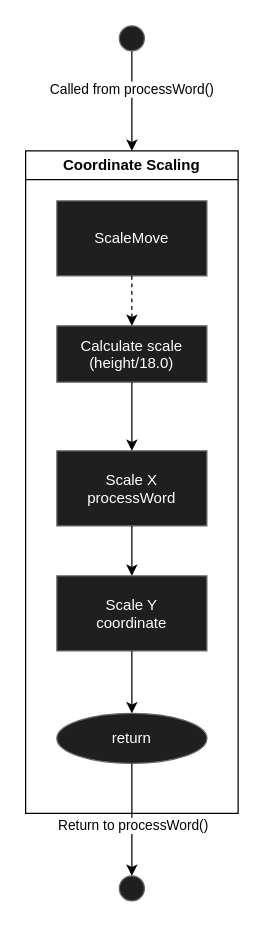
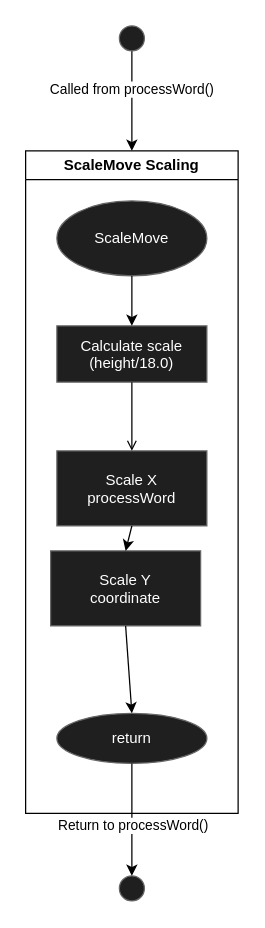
  <mxCell id="0" />
  <mxCell id="1" parent="0" />
- <mxCell id="2" value="Coordinate Scaling" style="swimlane;whiteSpace=wrap;html=1;startSize=23;" vertex="1" parent="1"><mxGeometry x="20" y="120" width="170" height="530" as="geometry"><mxRectangle x="60" y="40" width="140" height="30" as="alternateBounds" /></mxGeometry></mxCell>
- <mxCell id="3" value="ScaleMove" style="whiteSpace=wrap;html=1;fillColor=#1f1f1f;strokeColor=#666666;fontColor=#FFFFFF;rounded=0;" parent="2" vertex="1"><mxGeometry x="25" y="40" width="120" height="60" as="geometry" /></mxCell>
+ <mxCell id="2" value="ScaleMove Scaling" style="swimlane;whiteSpace=wrap;html=1;startSize=23;" vertex="1" parent="1"><mxGeometry x="20" y="120" width="170" height="530" as="geometry"><mxRectangle x="60" y="40" width="140" height="30" as="alternateBounds" /></mxGeometry></mxCell>
+ <mxCell id="3" value="ScaleMove" style="ellipse;whiteSpace=wrap;html=1;fillColor=#1f1f1f;strokeColor=#666666;fontColor=#FFFFFF;" parent="2" vertex="1"><mxGeometry x="25" y="40" width="120" height="60" as="geometry" /></mxCell>
  <mxCell id="4" value="Calculate scale&#10;(height/18.0)" style="rounded=0;fillColor=#1f1f1f;strokeColor=#666666;fontColor=#FFFFFF;" parent="2" vertex="1"><mxGeometry x="25" y="140" width="120" height="45" as="geometry" /></mxCell>
  <mxCell id="5" value="Scale X&#10;processWord" style="rounded=0;fillColor=#1f1f1f;strokeColor=#666666;fontColor=#FFFFFF;" parent="2" vertex="1"><mxGeometry x="25" y="240" width="120" height="60" as="geometry" /></mxCell>
- <mxCell id="6" value="Scale Y&#10;coordinate" style="rounded=0;fillColor=#1f1f1f;strokeColor=#666666;fontColor=#FFFFFF;" parent="2" vertex="1"><mxGeometry x="25" y="340" width="120" height="60" as="geometry" /></mxCell>
+ <mxCell id="6" value="Scale Y&#10;coordinate" style="rounded=0;fillColor=#1f1f1f;strokeColor=#666666;fontColor=#FFFFFF;" parent="2" vertex="1"><mxGeometry x="20" y="320" width="120" height="60" as="geometry" /></mxCell>
  <mxCell id="7" value="return" style="ellipse;whiteSpace=wrap;html=1;fillColor=#1f1f1f;strokeColor=#666666;fontColor=#FFFFFF;" parent="2" vertex="1"><mxGeometry x="25" y="450" width="120" height="40" as="geometry" /></mxCell>
- <mxCell id="8" value="" style="endArrow=classic;html=1;exitX=0.5;exitY=1;entryX=0.5;entryY=0;fontColor=#FFFFFF;dashed=1;" parent="2" source="3" target="4" edge="1"><mxGeometry width="50" height="50" relative="1" as="geometry" /></mxCell>
- <mxCell id="9" value="" style="endArrow=classic;html=1;exitX=0.5;exitY=1;entryX=0.5;entryY=0;fontColor=#FFFFFF;" parent="2" source="4" target="5" edge="1"><mxGeometry width="50" height="50" relative="1" as="geometry" /></mxCell>
+ <mxCell id="8" value="" style="endArrow=classic;html=1;exitX=0.5;exitY=1;entryX=0.5;entryY=0;fontColor=#FFFFFF;" parent="2" source="3" target="4" edge="1"><mxGeometry width="50" height="50" relative="1" as="geometry" /></mxCell>
+ <mxCell id="9" value="" style="endArrow=open;html=1;exitX=0.5;exitY=1;entryX=0.5;entryY=0;fontColor=#FFFFFF;" parent="2" source="4" target="5" edge="1"><mxGeometry width="50" height="50" relative="1" as="geometry" /></mxCell>
  <mxCell id="10" value="" style="endArrow=classic;html=1;exitX=0.5;exitY=1;entryX=0.5;entryY=0;fontColor=#FFFFFF;" parent="2" source="5" target="6" edge="1"><mxGeometry width="50" height="50" relative="1" as="geometry" /></mxCell>
  <mxCell id="11" value="" style="endArrow=classic;html=1;exitX=0.5;exitY=1;entryX=0.5;entryY=0;fontColor=#FFFFFF;entryDx=0;entryDy=0;" parent="2" source="6" target="7" edge="1"><mxGeometry width="50" height="50" relative="1" as="geometry"><mxPoint x="85.0" y="440" as="targetPoint" /></mxGeometry></mxCell>
  <mxCell id="12" style="edgeStyle=orthogonalEdgeStyle;rounded=0;orthogonalLoop=1;jettySize=auto;html=1;exitX=0.5;exitY=1;exitDx=0;exitDy=0;entryX=0.5;entryY=0;entryDx=0;entryDy=0;" edge="1" parent="1" source="14" target="2"><mxGeometry relative="1" as="geometry" /></mxCell>
  <mxCell id="13" value="Called from processWord()" style="edgeLabel;html=1;align=center;verticalAlign=middle;resizable=0;points=[];" vertex="1" connectable="0" parent="12"><mxGeometry x="-0.241" y="-1" relative="1" as="geometry"><mxPoint as="offset" /></mxGeometry></mxCell>
  <mxCell id="14" value="" style="ellipse;whiteSpace=wrap;html=1;fillColor=#1f1f1f;strokeColor=#666666;fontColor=#FFFFFF;" vertex="1" parent="1"><mxGeometry x="95" y="20" width="20" height="20" as="geometry" /></mxCell>
  <mxCell id="15" value="" style="ellipse;whiteSpace=wrap;html=1;fillColor=#1f1f1f;strokeColor=#666666;fontColor=#FFFFFF;" vertex="1" parent="1"><mxGeometry x="95" y="700" width="20" height="20" as="geometry" /></mxCell>
  <mxCell id="16" value="" style="edgeStyle=orthogonalEdgeStyle;rounded=0;orthogonalLoop=1;jettySize=auto;html=1;exitX=0.5;exitY=1;exitDx=0;exitDy=0;" edge="1" parent="1" source="7" target="15"><mxGeometry relative="1" as="geometry"><mxPoint x="205.2" y="830" as="targetPoint" /><mxPoint x="205" y="750" as="sourcePoint" /></mxGeometry></mxCell>
  <mxCell id="17" value="Return to processWord()" style="edgeLabel;html=1;align=center;verticalAlign=middle;resizable=0;points=[];" vertex="1" connectable="0" parent="16"><mxGeometry x="0.08" y="-2" relative="1" as="geometry"><mxPoint x="2" as="offset" /></mxGeometry></mxCell>
